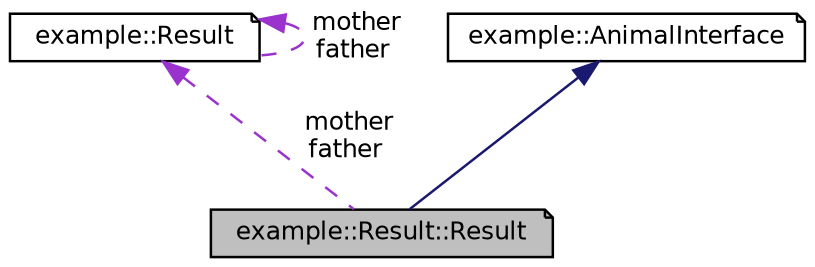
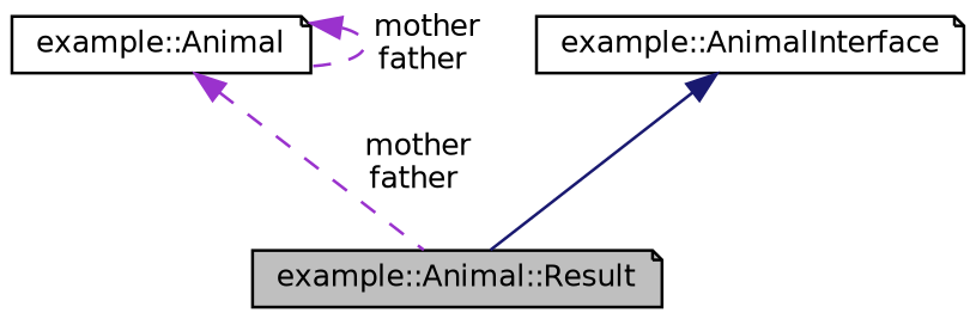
  digraph {
    node [color=black fillcolor=white fontname=Helvetica fontsize=10 shape=note style=filled]
    edge [color=darkorchid3 dir=back fontname=Helvetica fontsize=10 labelfontname=Helvetica labelfontsize=10 style=dashed]
-   n1 [fillcolor=grey75 fontcolor=black height=0.2 label="example::Result::Result" width=0.4]
-   n2 [height=0.2 label="example::Result" width=0.4]
+   n1 [fillcolor=grey75 fontcolor=black height=0.2 label="example::Animal::Result" width=0.4]
+   n2 [height=0.2 label="example::Animal" width=0.4]
    n3 [height=0.2 label="example::AnimalInterface" width=0.4]
    n2 -> n1 [label=" mother\nfather"]
    n2 -> n2 [label=" mother\nfather"]
    n3 -> n1 [color=midnightblue style=solid]
  }
